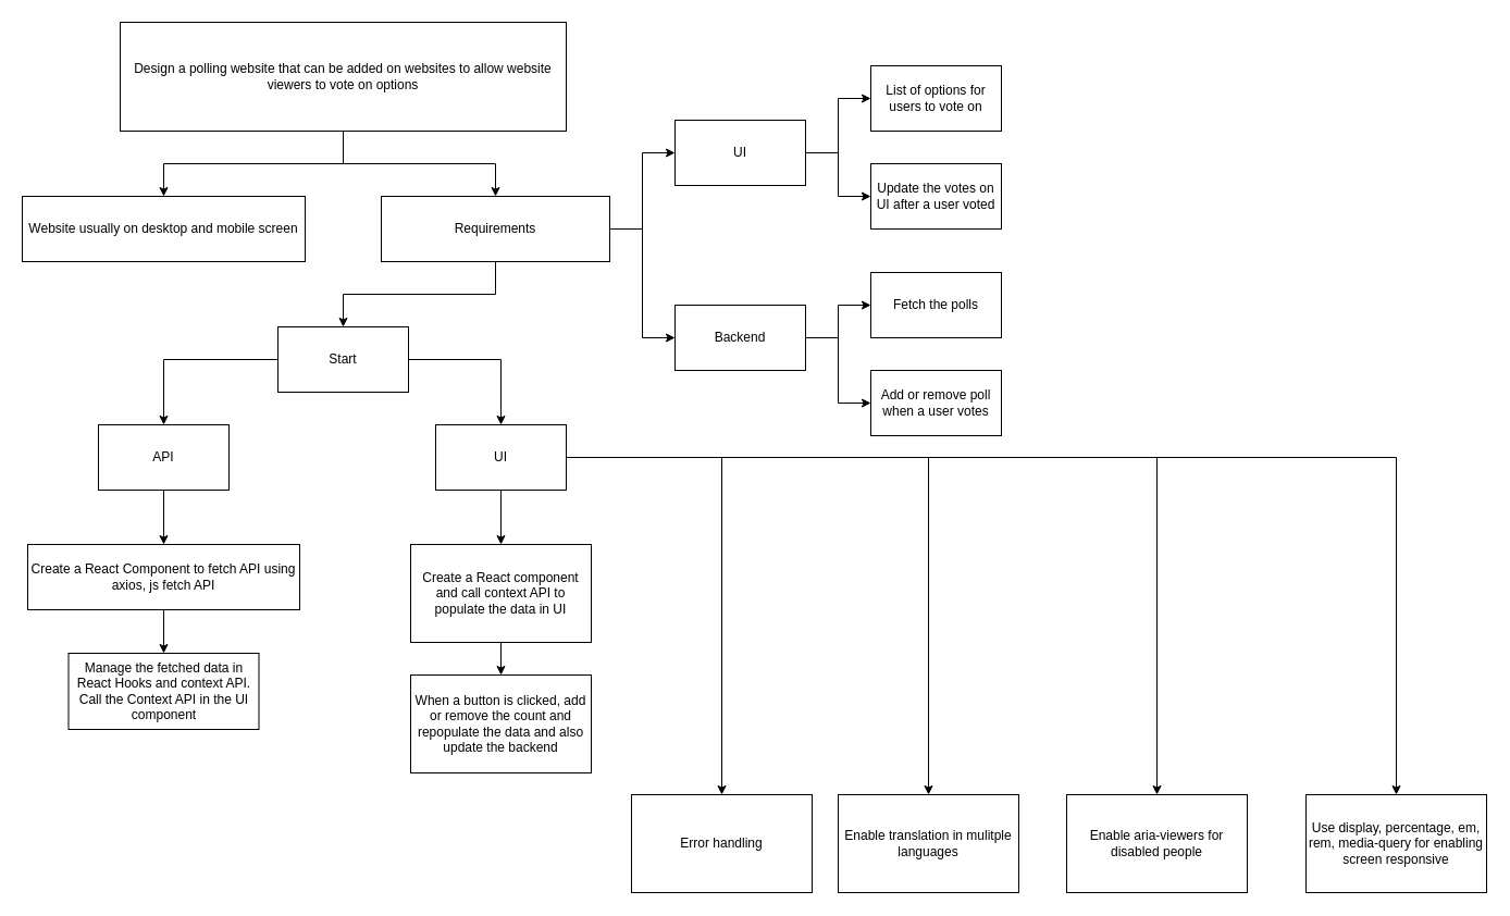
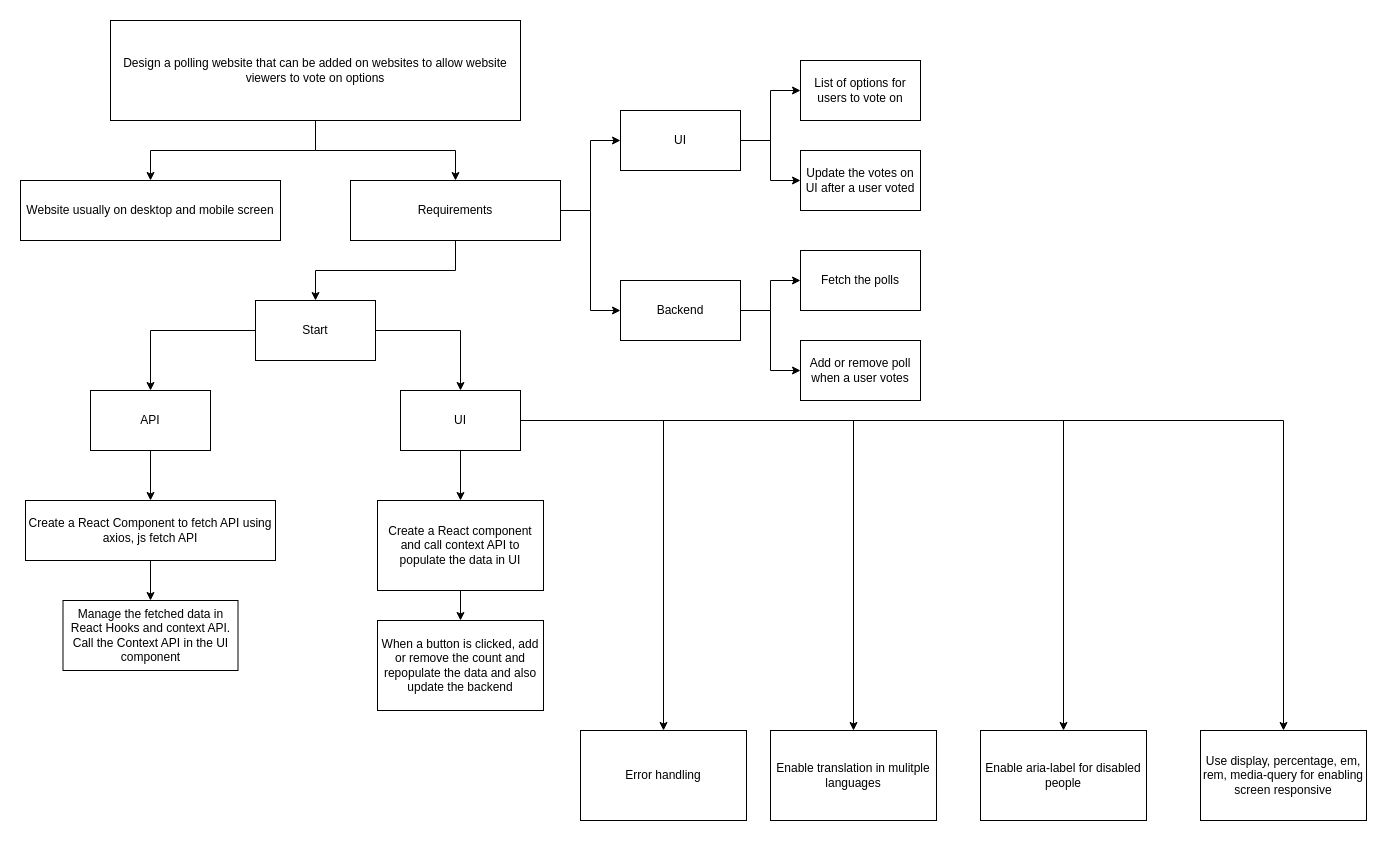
  <mxCell id="0" />
  <mxCell id="1" parent="0" />
  <mxCell id="2" style="edgeStyle=orthogonalEdgeStyle;rounded=0;orthogonalLoop=1;jettySize=auto;html=1;entryX=0.5;entryY=0;entryDx=0;entryDy=0;" parent="1" source="4" target="5" edge="1"><mxGeometry relative="1" as="geometry" /></mxCell>
  <mxCell id="3" style="edgeStyle=orthogonalEdgeStyle;rounded=0;orthogonalLoop=1;jettySize=auto;html=1;entryX=0.5;entryY=0;entryDx=0;entryDy=0;" parent="1" source="4" target="9" edge="1"><mxGeometry relative="1" as="geometry" /></mxCell>
  <mxCell id="4" value="Design a polling website that can be added on websites to allow website viewers to vote on options" style="rounded=0;whiteSpace=wrap;html=1;" parent="1" vertex="1"><mxGeometry x="110" y="20" width="410" height="100" as="geometry" /></mxCell>
  <mxCell id="5" value="Website usually on desktop and mobile screen" style="rounded=0;whiteSpace=wrap;html=1;" parent="1" vertex="1"><mxGeometry x="20" y="180" width="260" height="60" as="geometry" /></mxCell>
  <mxCell id="6" style="edgeStyle=orthogonalEdgeStyle;rounded=0;orthogonalLoop=1;jettySize=auto;html=1;entryX=0;entryY=0.5;entryDx=0;entryDy=0;" parent="1" source="9" target="14" edge="1"><mxGeometry relative="1" as="geometry" /></mxCell>
  <mxCell id="7" style="edgeStyle=orthogonalEdgeStyle;rounded=0;orthogonalLoop=1;jettySize=auto;html=1;entryX=0;entryY=0.5;entryDx=0;entryDy=0;" parent="1" source="9" target="17" edge="1"><mxGeometry relative="1" as="geometry" /></mxCell>
  <mxCell id="8" style="edgeStyle=orthogonalEdgeStyle;rounded=0;orthogonalLoop=1;jettySize=auto;html=1;" parent="1" source="9" target="22" edge="1"><mxGeometry relative="1" as="geometry" /></mxCell>
  <mxCell id="9" value="Requirements" style="rounded=0;whiteSpace=wrap;html=1;" parent="1" vertex="1"><mxGeometry x="350" y="180" width="210" height="60" as="geometry" /></mxCell>
  <mxCell id="10" value="List of options for users to vote on" style="rounded=0;whiteSpace=wrap;html=1;" parent="1" vertex="1"><mxGeometry x="800" y="60" width="120" height="60" as="geometry" /></mxCell>
  <mxCell id="11" value="Update the votes on UI after a user voted" style="rounded=0;whiteSpace=wrap;html=1;" parent="1" vertex="1"><mxGeometry x="800" y="150" width="120" height="60" as="geometry" /></mxCell>
  <mxCell id="12" style="edgeStyle=orthogonalEdgeStyle;rounded=0;orthogonalLoop=1;jettySize=auto;html=1;entryX=0;entryY=0.5;entryDx=0;entryDy=0;" parent="1" source="14" target="10" edge="1"><mxGeometry relative="1" as="geometry" /></mxCell>
  <mxCell id="13" style="edgeStyle=orthogonalEdgeStyle;rounded=0;orthogonalLoop=1;jettySize=auto;html=1;entryX=0;entryY=0.5;entryDx=0;entryDy=0;" parent="1" source="14" target="11" edge="1"><mxGeometry relative="1" as="geometry" /></mxCell>
  <mxCell id="14" value="UI" style="rounded=0;whiteSpace=wrap;html=1;" parent="1" vertex="1"><mxGeometry x="620" y="110" width="120" height="60" as="geometry" /></mxCell>
  <mxCell id="15" style="edgeStyle=orthogonalEdgeStyle;rounded=0;orthogonalLoop=1;jettySize=auto;html=1;entryX=0;entryY=0.5;entryDx=0;entryDy=0;" parent="1" source="17" target="18" edge="1"><mxGeometry relative="1" as="geometry" /></mxCell>
  <mxCell id="16" style="edgeStyle=orthogonalEdgeStyle;rounded=0;orthogonalLoop=1;jettySize=auto;html=1;entryX=0;entryY=0.5;entryDx=0;entryDy=0;" parent="1" source="17" target="19" edge="1"><mxGeometry relative="1" as="geometry" /></mxCell>
  <mxCell id="17" value="Backend" style="rounded=0;whiteSpace=wrap;html=1;" parent="1" vertex="1"><mxGeometry x="620" y="280" width="120" height="60" as="geometry" /></mxCell>
  <mxCell id="18" value="Fetch the polls" style="rounded=0;whiteSpace=wrap;html=1;" parent="1" vertex="1"><mxGeometry x="800" y="250" width="120" height="60" as="geometry" /></mxCell>
  <mxCell id="19" value="Add or remove poll when a user votes" style="rounded=0;whiteSpace=wrap;html=1;" parent="1" vertex="1"><mxGeometry x="800" y="340" width="120" height="60" as="geometry" /></mxCell>
  <mxCell id="20" style="edgeStyle=orthogonalEdgeStyle;rounded=0;orthogonalLoop=1;jettySize=auto;html=1;entryX=0.5;entryY=0;entryDx=0;entryDy=0;" parent="1" source="22" target="27" edge="1"><mxGeometry relative="1" as="geometry" /></mxCell>
  <mxCell id="21" style="edgeStyle=orthogonalEdgeStyle;rounded=0;orthogonalLoop=1;jettySize=auto;html=1;entryX=0.5;entryY=0;entryDx=0;entryDy=0;" parent="1" source="22" target="33" edge="1"><mxGeometry relative="1" as="geometry" /></mxCell>
  <mxCell id="22" value="Start" style="rounded=0;whiteSpace=wrap;html=1;" parent="1" vertex="1"><mxGeometry x="255" y="300" width="120" height="60" as="geometry" /></mxCell>
  <mxCell id="23" style="edgeStyle=orthogonalEdgeStyle;rounded=0;orthogonalLoop=1;jettySize=auto;html=1;entryX=0.5;entryY=0;entryDx=0;entryDy=0;" parent="1" source="24" target="25" edge="1"><mxGeometry relative="1" as="geometry" /></mxCell>
  <mxCell id="24" value="Create a React Component to fetch API using axios, js fetch API" style="rounded=0;whiteSpace=wrap;html=1;" parent="1" vertex="1"><mxGeometry x="25" y="500" width="250" height="60" as="geometry" /></mxCell>
  <mxCell id="25" value="Manage the fetched data in React Hooks and context API. Call the Context API in the UI component" style="rounded=0;whiteSpace=wrap;html=1;" parent="1" vertex="1"><mxGeometry x="62.5" y="600" width="175" height="70" as="geometry" /></mxCell>
  <mxCell id="26" style="edgeStyle=orthogonalEdgeStyle;rounded=0;orthogonalLoop=1;jettySize=auto;html=1;entryX=0.5;entryY=0;entryDx=0;entryDy=0;" parent="1" source="27" target="24" edge="1"><mxGeometry relative="1" as="geometry" /></mxCell>
  <mxCell id="27" value="API" style="rounded=0;whiteSpace=wrap;html=1;" parent="1" vertex="1"><mxGeometry x="90" y="390" width="120" height="60" as="geometry" /></mxCell>
  <mxCell id="28" style="edgeStyle=orthogonalEdgeStyle;rounded=0;orthogonalLoop=1;jettySize=auto;html=1;" edge="1" parent="1" source="33" target="35"><mxGeometry relative="1" as="geometry" /></mxCell>
  <mxCell id="29" style="edgeStyle=orthogonalEdgeStyle;rounded=0;orthogonalLoop=1;jettySize=auto;html=1;" edge="1" parent="1" source="33" target="37"><mxGeometry relative="1" as="geometry" /></mxCell>
  <mxCell id="30" style="edgeStyle=orthogonalEdgeStyle;rounded=0;orthogonalLoop=1;jettySize=auto;html=1;" edge="1" parent="1" source="33" target="38"><mxGeometry relative="1" as="geometry" /></mxCell>
  <mxCell id="31" style="edgeStyle=orthogonalEdgeStyle;rounded=0;orthogonalLoop=1;jettySize=auto;html=1;" edge="1" parent="1" source="33" target="39"><mxGeometry relative="1" as="geometry" /></mxCell>
  <mxCell id="32" style="edgeStyle=orthogonalEdgeStyle;rounded=0;orthogonalLoop=1;jettySize=auto;html=1;entryX=0.5;entryY=0;entryDx=0;entryDy=0;" edge="1" parent="1" source="33" target="40"><mxGeometry relative="1" as="geometry" /></mxCell>
  <mxCell id="33" value="UI" style="rounded=0;whiteSpace=wrap;html=1;" parent="1" vertex="1"><mxGeometry x="400" y="390" width="120" height="60" as="geometry" /></mxCell>
  <mxCell id="34" style="edgeStyle=orthogonalEdgeStyle;rounded=0;orthogonalLoop=1;jettySize=auto;html=1;entryX=0.5;entryY=0;entryDx=0;entryDy=0;" edge="1" parent="1" source="35" target="36"><mxGeometry relative="1" as="geometry" /></mxCell>
  <mxCell id="35" value="Create a React component and call context API to populate the data in UI" style="rounded=0;whiteSpace=wrap;html=1;" vertex="1" parent="1"><mxGeometry x="377" y="500" width="166" height="90" as="geometry" /></mxCell>
  <mxCell id="36" value="When a button is clicked, add or remove the count and repopulate the data and also update the backend" style="rounded=0;whiteSpace=wrap;html=1;" vertex="1" parent="1"><mxGeometry x="377" y="620" width="166" height="90" as="geometry" /></mxCell>
  <mxCell id="37" value="Error handling" style="rounded=0;whiteSpace=wrap;html=1;" vertex="1" parent="1"><mxGeometry x="580" y="730" width="166" height="90" as="geometry" /></mxCell>
  <mxCell id="38" value="Enable translation in mulitple languages" style="rounded=0;whiteSpace=wrap;html=1;" vertex="1" parent="1"><mxGeometry x="770" y="730" width="166" height="90" as="geometry" /></mxCell>
- <mxCell id="39" value="Enable aria-viewers for disabled people" style="rounded=0;whiteSpace=wrap;html=1;" vertex="1" parent="1"><mxGeometry x="980" y="730" width="166" height="90" as="geometry" /></mxCell>
+ <mxCell id="39" value="Enable aria-label for disabled people" style="rounded=0;whiteSpace=wrap;html=1;" vertex="1" parent="1"><mxGeometry x="980" y="730" width="166" height="90" as="geometry" /></mxCell>
  <mxCell id="40" value="Use display, percentage, em, rem, media-query for enabling screen responsive" style="rounded=0;whiteSpace=wrap;html=1;" vertex="1" parent="1"><mxGeometry x="1200" y="730" width="166" height="90" as="geometry" /></mxCell>
